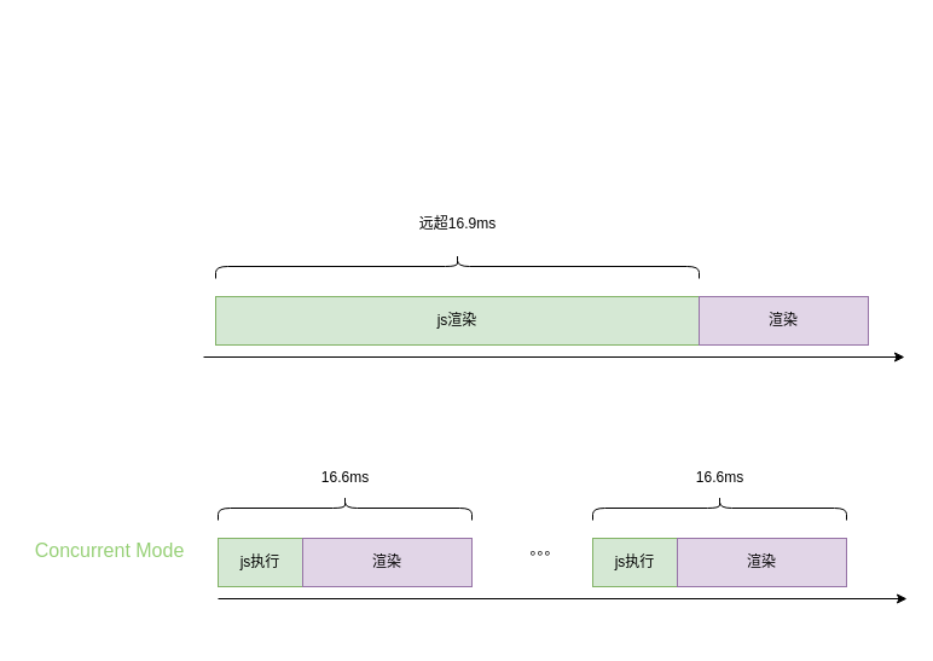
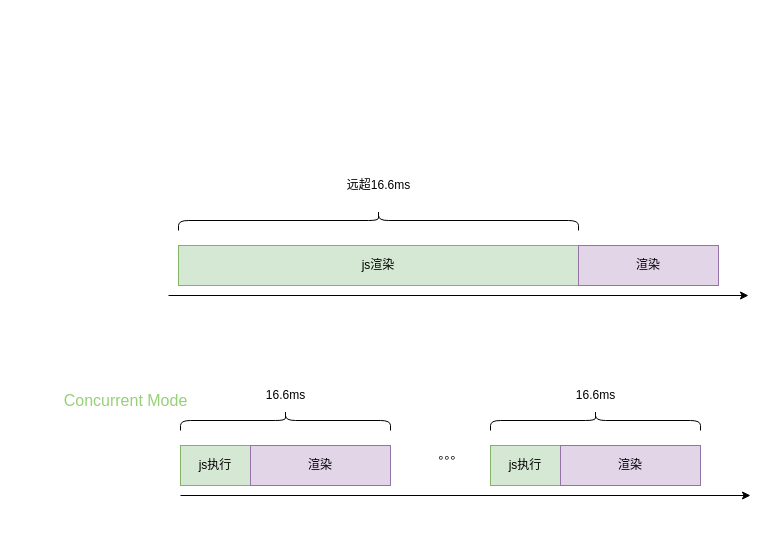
  <mxCell id="0" />
  <mxCell id="1" parent="0" />
  <mxCell id="2" value="" style="endArrow=classic;html=1;" edge="1" parent="1"><mxGeometry width="50" height="50" relative="1" as="geometry"><mxPoint x="180" y="495" as="sourcePoint" /><mxPoint x="750" y="495" as="targetPoint" /></mxGeometry></mxCell>
  <mxCell id="3" value="" style="shape=curlyBracket;whiteSpace=wrap;html=1;rounded=1;rotation=90;" vertex="1" parent="1"><mxGeometry x="275" y="315" width="20" height="210" as="geometry" /></mxCell>
  <mxCell id="4" value="js执行" style="rounded=0;whiteSpace=wrap;html=1;fillColor=#d5e8d4;strokeColor=#82b366;" vertex="1" parent="1"><mxGeometry x="180" y="445" width="70" height="40" as="geometry" /></mxCell>
  <mxCell id="5" value="渲染" style="rounded=0;whiteSpace=wrap;html=1;fillColor=#e1d5e7;strokeColor=#9673a6;" vertex="1" parent="1"><mxGeometry x="250" y="445" width="140" height="40" as="geometry" /></mxCell>
  <mxCell id="6" value="16.6ms" style="text;html=1;align=center;verticalAlign=middle;resizable=0;points=[];autosize=1;strokeColor=none;" vertex="1" parent="1"><mxGeometry x="260" y="385" width="50" height="20" as="geometry" /></mxCell>
  <mxCell id="7" value="。。。" style="text;html=1;align=center;verticalAlign=middle;resizable=0;points=[];autosize=1;strokeColor=none;" vertex="1" parent="1"><mxGeometry x="425" y="445" width="50" height="20" as="geometry" /></mxCell>
  <mxCell id="8" value="" style="shape=curlyBracket;whiteSpace=wrap;html=1;rounded=1;rotation=90;" vertex="1" parent="1"><mxGeometry x="585" y="315" width="20" height="210" as="geometry" /></mxCell>
  <mxCell id="9" value="js执行" style="rounded=0;whiteSpace=wrap;html=1;fillColor=#d5e8d4;strokeColor=#82b366;" vertex="1" parent="1"><mxGeometry x="490" y="445" width="70" height="40" as="geometry" /></mxCell>
  <mxCell id="10" value="渲染" style="rounded=0;whiteSpace=wrap;html=1;fillColor=#e1d5e7;strokeColor=#9673a6;" vertex="1" parent="1"><mxGeometry x="560" y="445" width="140" height="40" as="geometry" /></mxCell>
  <mxCell id="11" value="16.6ms" style="text;html=1;align=center;verticalAlign=middle;resizable=0;points=[];autosize=1;strokeColor=none;" vertex="1" parent="1"><mxGeometry x="570" y="385" width="50" height="20" as="geometry" /></mxCell>
  <mxCell id="12" value="" style="endArrow=classic;html=1;" edge="1" parent="1"><mxGeometry width="50" height="50" relative="1" as="geometry"><mxPoint x="168" y="295" as="sourcePoint" /><mxPoint x="748" y="295" as="targetPoint" /></mxGeometry></mxCell>
  <mxCell id="13" value="js渲染" style="rounded=0;whiteSpace=wrap;html=1;fillColor=#d5e8d4;strokeColor=#82b366;" vertex="1" parent="1"><mxGeometry x="178" y="245" width="400" height="40" as="geometry" /></mxCell>
  <mxCell id="14" value="渲染" style="rounded=0;whiteSpace=wrap;html=1;fillColor=#e1d5e7;strokeColor=#9673a6;" vertex="1" parent="1"><mxGeometry x="578" y="245" width="140" height="40" as="geometry" /></mxCell>
  <mxCell id="15" value="" style="shape=curlyBracket;whiteSpace=wrap;html=1;rounded=1;size=0.5;rotation=90;" vertex="1" parent="1"><mxGeometry x="368" y="20" width="20" height="400" as="geometry" /></mxCell>
- <mxCell id="16" value="远超16.9ms" style="text;html=1;align=center;verticalAlign=middle;resizable=0;points=[];autosize=1;strokeColor=none;" vertex="1" parent="1"><mxGeometry x="338" y="175" width="80" height="20" as="geometry" /></mxCell>
- <mxCell id="17" value="&lt;font style=&quot;font-size: 16px&quot; color=&quot;#97d077&quot;&gt;Concurrent Mode&lt;/font&gt;" style="text;html=1;align=center;verticalAlign=middle;resizable=0;points=[];autosize=1;strokeColor=none;" vertex="1" parent="1"><mxGeometry x="20" y="445" width="140" height="20" as="geometry" /></mxCell>
+ <mxCell id="16" value="远超16.6ms" style="text;html=1;align=center;verticalAlign=middle;resizable=0;points=[];autosize=1;strokeColor=none;" vertex="1" parent="1"><mxGeometry x="338" y="175" width="80" height="20" as="geometry" /></mxCell>
+ <mxCell id="17" value="&lt;font style=&quot;font-size: 16px&quot; color=&quot;#97d077&quot;&gt;Concurrent Mode&lt;/font&gt;" style="text;html=1;align=center;verticalAlign=middle;resizable=0;points=[];autosize=1;strokeColor=none;" vertex="1" parent="1"><mxGeometry x="55" y="390" width="140" height="20" as="geometry" /></mxCell>
